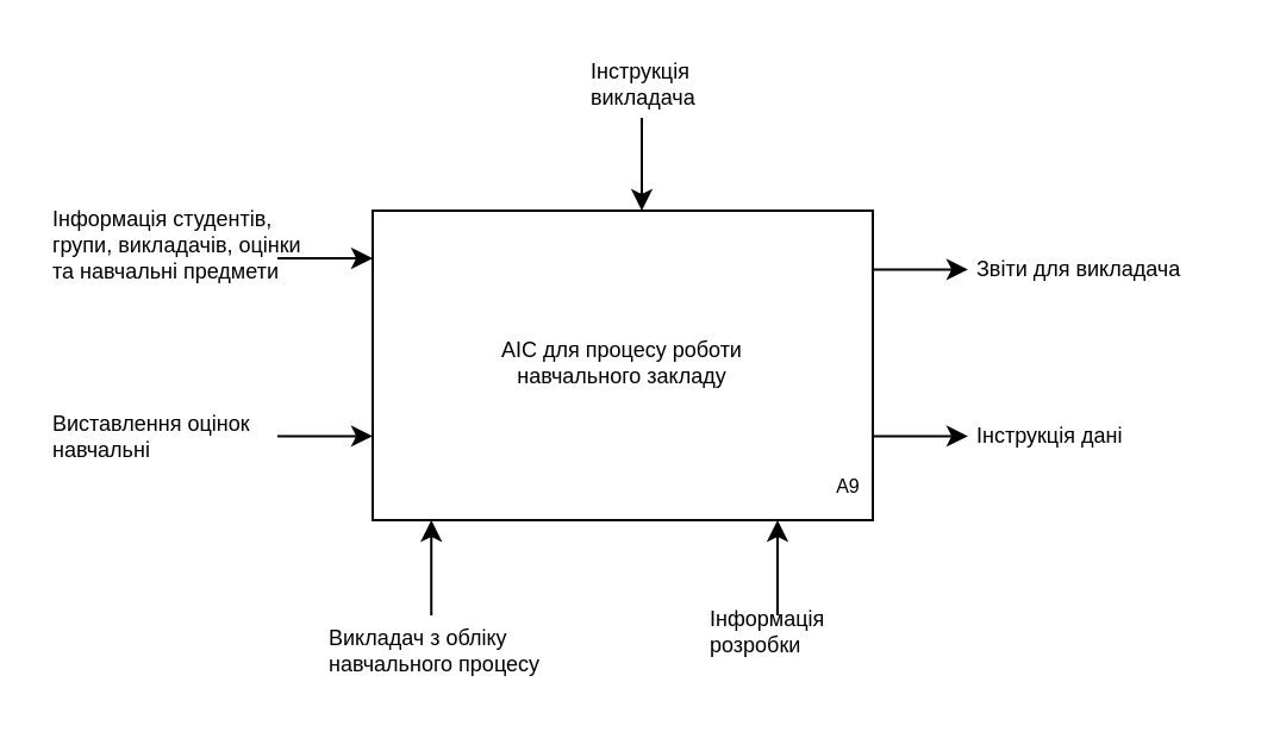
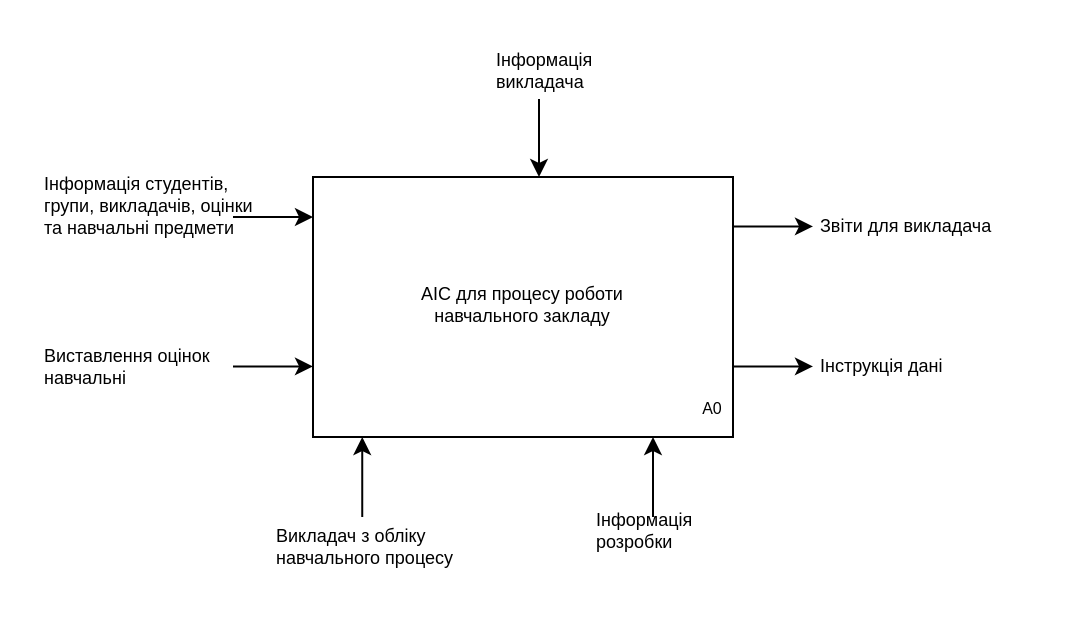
  <mxCell id="0" />
  <mxCell id="1" parent="0" />
  <mxCell id="2" value="" style="rounded=0;whiteSpace=wrap;html=1;" vertex="1" parent="1"><mxGeometry x="156" y="88" width="210" height="130" as="geometry" /></mxCell>
- <mxCell id="3" value="&lt;font style=&quot;font-size: 8px;&quot;&gt;A9&lt;/font&gt;" style="text;html=1;strokeColor=none;fillColor=none;align=center;verticalAlign=middle;whiteSpace=wrap;rounded=0;" vertex="1" parent="1"><mxGeometry x="326" y="188" width="60" height="30" as="geometry" /></mxCell>
+ <mxCell id="3" value="&lt;font style=&quot;font-size: 8px;&quot;&gt;A0&lt;/font&gt;" style="text;html=1;strokeColor=none;fillColor=none;align=center;verticalAlign=middle;whiteSpace=wrap;rounded=0;" vertex="1" parent="1"><mxGeometry x="326" y="188" width="60" height="30" as="geometry" /></mxCell>
  <mxCell id="4" value="" style="endArrow=classic;html=1;rounded=0;entryX=0;entryY=1;entryDx=0;entryDy=0;" edge="1" parent="1" target="3"><mxGeometry width="50" height="50" relative="1" as="geometry"><mxPoint x="326" y="258" as="sourcePoint" /><mxPoint x="456" y="158" as="targetPoint" /></mxGeometry></mxCell>
  <mxCell id="5" value="" style="endArrow=classic;html=1;rounded=0;entryX=0;entryY=1;entryDx=0;entryDy=0;" edge="1" parent="1"><mxGeometry width="50" height="50" relative="1" as="geometry"><mxPoint x="180.62" y="258" as="sourcePoint" /><mxPoint x="180.62" y="218" as="targetPoint" /></mxGeometry></mxCell>
  <mxCell id="6" value="Викладач з обліку навчального процесу" style="text;strokeColor=none;fillColor=none;align=left;verticalAlign=middle;whiteSpace=wrap;rounded=0;shadow=0;fontStyle=0;html=1;fontSize=9;spacingTop=0;" vertex="1" parent="1"><mxGeometry x="136" y="258" width="110" height="30" as="geometry" /></mxCell>
  <mxCell id="7" value="Інформація розробки" style="text;strokeColor=none;fillColor=none;align=left;verticalAlign=middle;whiteSpace=wrap;rounded=0;shadow=0;fontStyle=0;html=1;fontSize=9;spacingTop=0;" vertex="1" parent="1"><mxGeometry x="296" y="250" width="80" height="30" as="geometry" /></mxCell>
  <mxCell id="8" value="" style="endArrow=classic;html=1;rounded=0;entryX=0;entryY=1;entryDx=0;entryDy=0;" edge="1" parent="1"><mxGeometry width="50" height="50" relative="1" as="geometry"><mxPoint x="116" y="108" as="sourcePoint" /><mxPoint x="156" y="108" as="targetPoint" /></mxGeometry></mxCell>
  <mxCell id="9" value="&lt;div style=&quot;&quot;&gt;Інформація студентів, групи, викладачів, оцінки та навчальні предмети&lt;/div&gt;" style="text;strokeColor=none;fillColor=none;align=left;verticalAlign=middle;whiteSpace=wrap;rounded=0;shadow=0;fontStyle=0;html=1;fontSize=9;spacingTop=0;" vertex="1" parent="1"><mxGeometry x="20" y="88" width="110" height="30" as="geometry" /></mxCell>
  <mxCell id="10" value="" style="endArrow=classic;html=1;rounded=0;entryX=0;entryY=1;entryDx=0;entryDy=0;" edge="1" parent="1"><mxGeometry width="50" height="50" relative="1" as="geometry"><mxPoint x="116" y="182.69" as="sourcePoint" /><mxPoint x="156" y="182.69" as="targetPoint" /></mxGeometry></mxCell>
  <mxCell id="11" value="&lt;div style=&quot;&quot;&gt;Виставлення оцінок навчальні&lt;/div&gt;" style="text;strokeColor=none;fillColor=none;align=left;verticalAlign=middle;whiteSpace=wrap;rounded=0;shadow=0;fontStyle=0;html=1;fontSize=9;spacingTop=0;" vertex="1" parent="1"><mxGeometry x="20" y="168" width="110" height="30" as="geometry" /></mxCell>
  <mxCell id="12" value="" style="endArrow=classic;html=1;rounded=0;entryX=0;entryY=1;entryDx=0;entryDy=0;" edge="1" parent="1"><mxGeometry width="50" height="50" relative="1" as="geometry"><mxPoint x="366" y="182.69" as="sourcePoint" /><mxPoint x="406" y="182.69" as="targetPoint" /></mxGeometry></mxCell>
  <mxCell id="13" value="&lt;div style=&quot;&quot;&gt;Інструкція дані&lt;/div&gt;" style="text;strokeColor=none;fillColor=none;align=left;verticalAlign=middle;whiteSpace=wrap;rounded=0;shadow=0;fontStyle=0;html=1;fontSize=9;spacingTop=0;" vertex="1" parent="1"><mxGeometry x="408" y="168" width="110" height="30" as="geometry" /></mxCell>
  <mxCell id="14" value="" style="endArrow=classic;html=1;rounded=0;entryX=0;entryY=1;entryDx=0;entryDy=0;" edge="1" parent="1"><mxGeometry width="50" height="50" relative="1" as="geometry"><mxPoint x="366" y="112.69" as="sourcePoint" /><mxPoint x="406" y="112.69" as="targetPoint" /></mxGeometry></mxCell>
  <mxCell id="15" value="&lt;div style=&quot;&quot;&gt;Звіти для викладача&lt;/div&gt;" style="text;strokeColor=none;fillColor=none;align=left;verticalAlign=middle;whiteSpace=wrap;rounded=0;shadow=0;fontStyle=0;html=1;fontSize=9;spacingTop=0;" vertex="1" parent="1"><mxGeometry x="408" y="98" width="110" height="30" as="geometry" /></mxCell>
  <mxCell id="16" value="" style="endArrow=classic;html=1;rounded=0;" edge="1" parent="1"><mxGeometry width="50" height="50" relative="1" as="geometry"><mxPoint x="269" y="49" as="sourcePoint" /><mxPoint x="269" y="88" as="targetPoint" /></mxGeometry></mxCell>
- <mxCell id="17" value="&lt;div style=&quot;&quot;&gt;Інструкція&lt;/div&gt;&lt;div style=&quot;&quot;&gt;викладача&lt;/div&gt;" style="text;strokeColor=none;fillColor=none;align=left;verticalAlign=middle;whiteSpace=wrap;rounded=0;shadow=0;fontStyle=0;html=1;fontSize=9;spacingTop=0;" vertex="1" parent="1"><mxGeometry x="246" y="20" width="56" height="30" as="geometry" /></mxCell>
+ <mxCell id="17" value="&lt;div style=&quot;&quot;&gt;Інформація&lt;/div&gt;&lt;div style=&quot;&quot;&gt;викладача&lt;/div&gt;" style="text;strokeColor=none;fillColor=none;align=left;verticalAlign=middle;whiteSpace=wrap;rounded=0;shadow=0;fontStyle=0;html=1;fontSize=9;spacingTop=0;" vertex="1" parent="1"><mxGeometry x="246" y="20" width="56" height="30" as="geometry" /></mxCell>
  <mxCell id="18" value="АІС для процесу роботи&lt;br&gt;навчального закладу&lt;br style=&quot;font-size: 9px;&quot;&gt;&amp;nbsp;" style="text;html=1;strokeColor=none;fillColor=none;align=center;verticalAlign=middle;whiteSpace=wrap;rounded=0;fontSize=9;" vertex="1" parent="1"><mxGeometry x="151" y="108" width="220" height="100" as="geometry" /></mxCell>
